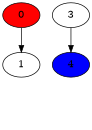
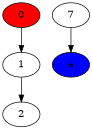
  digraph {
    0 [fillcolor=red style=filled]
    1
+   2
    4 [fillcolor=blue style=filled]
-   3
+   3 [label=7]
    0 -> 1
+   1 -> 2
    3 -> 4
  }
